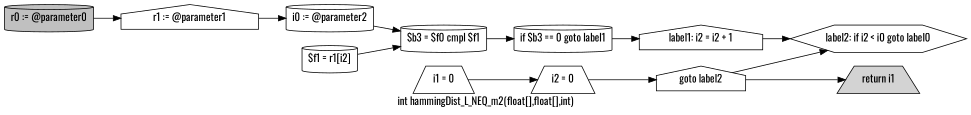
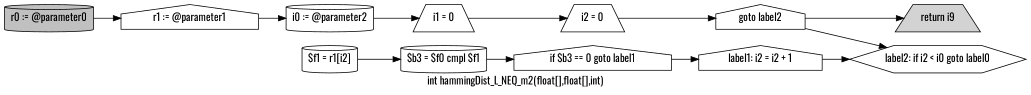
  digraph {
    fontname=Oswald
    label="int hammingDist_L_NEQ_m2(float[],float[],int)"
    rankdir=LR
    node [fontname=Oswald shape=cylinder]
    edge [fontname=Oswald]
    n1 [fillcolor=gray label="r0 := @parameter0" style=filled]
    n2 [label="r1 := @parameter1" shape=house]
    n3 [label="i0 := @parameter2"]
    n4 [label="i1 = 0" shape=trapezium]
    n5 [label="i2 = 0" shape=trapezium]
    n6 [label="goto label2" shape=house]
    n7 [label="label2: if i2 < i0 goto label0" shape=hexagon]
-   n8 [fillcolor=lightgray label="return i1" shape=trapezium style=filled]
+   n8 [fillcolor=lightgray label="return i9" shape=trapezium style=filled]
    n9 [label="$f1 = r1[i2]"]
    n10 [label="$b3 = $f0 cmpl $f1"]
-   n11 [label="if $b3 == 0 goto label1"]
+   n11 [label="if $b3 == 0 goto label1" shape=house]
    n12 [label="label1: i2 = i2 + 1" shape=house]
    n1 -> n2
    n2 -> n3
-   n3 -> n10
+   n3 -> n4
    n4 -> n5
    n5 -> n6
    n6 -> n7
    n6 -> n8
    n9 -> n10
    n10 -> n11
    n11 -> n12
    n12 -> n7
  }
